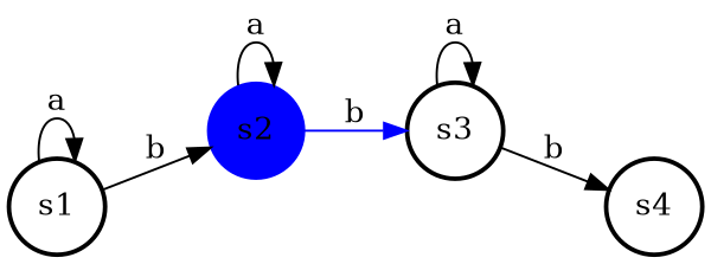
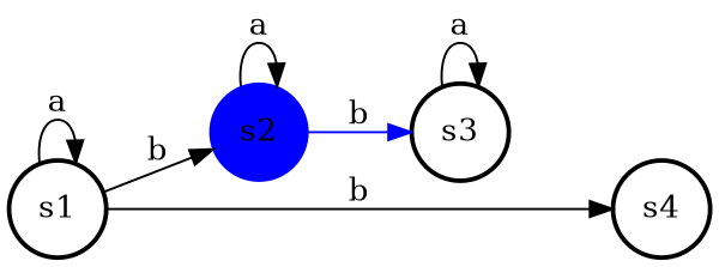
  digraph {
    rankdir=LR
    node [shape=circle style=bold]
    s1 [color=black height=0.59578 width=0.59578]
    s2 [color=blue height=0.59578 style=filled width=0.59578]
    s3 [height=0.59578 width=0.59578]
    s4 [height=0.59578 width=0.59578]
    s1 -> s1 [label=a]
    s1 -> s2 [label=b]
    s2 -> s2 [label=a]
    s2 -> s3 [color=blue label=b]
    s3 -> s3 [label=a]
-   s3 -> s4 [label=b]
+   s1 -> s4 [label=b]
  }
